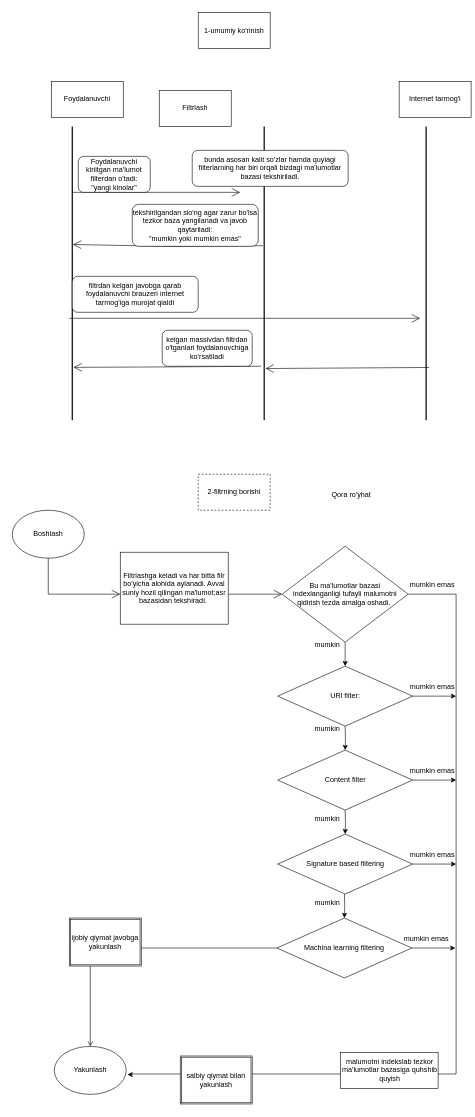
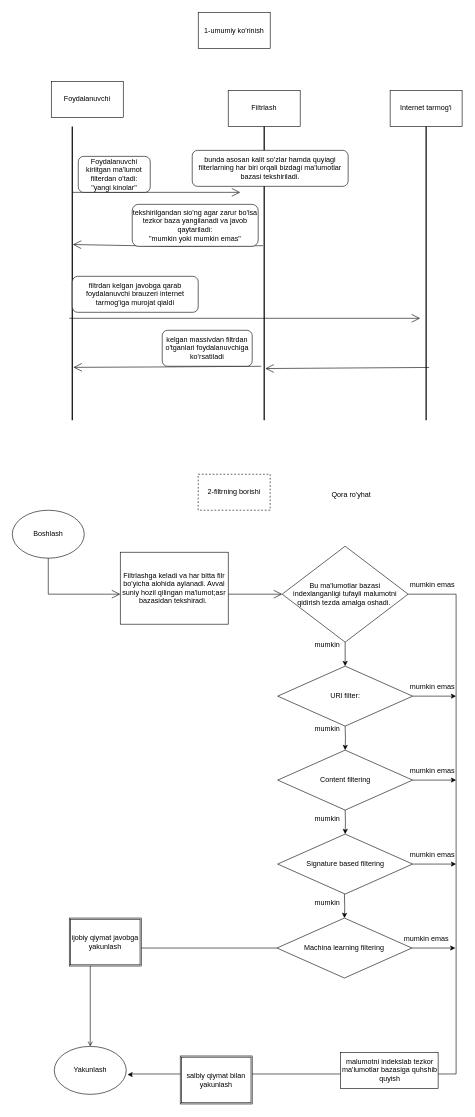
  <mxCell id="0" />
  <mxCell id="1" parent="0" />
  <mxCell id="2" value="Foydalanuvchi" style="rounded=0;whiteSpace=wrap;html=1;" vertex="1" parent="1"><mxGeometry x="85" y="135" width="120" height="60" as="geometry" /></mxCell>
- <mxCell id="3" value="Filtrlash" style="rounded=0;whiteSpace=wrap;html=1;" vertex="1" parent="1"><mxGeometry x="265" y="150" width="120" height="60" as="geometry" /></mxCell>
- <mxCell id="4" value="Internet tarmog'i" style="rounded=0;whiteSpace=wrap;html=1;" vertex="1" parent="1"><mxGeometry x="665" y="135" width="120" height="60" as="geometry" /></mxCell>
+ <mxCell id="3" value="Filtrlash" style="rounded=0;whiteSpace=wrap;html=1;" vertex="1" parent="1"><mxGeometry x="380" y="150" width="120" height="60" as="geometry" /></mxCell>
+ <mxCell id="4" value="Internet tarmog'i" style="rounded=0;whiteSpace=wrap;html=1;" vertex="1" parent="1"><mxGeometry x="650" y="150" width="120" height="60" as="geometry" /></mxCell>
  <mxCell id="5" value="" style="line;strokeWidth=2;direction=south;html=1;" vertex="1" parent="1"><mxGeometry x="115" y="210" width="10" height="490" as="geometry" /></mxCell>
  <mxCell id="6" value="" style="line;strokeWidth=2;direction=south;html=1;" vertex="1" parent="1"><mxGeometry x="435" y="210" width="10" height="490" as="geometry" /></mxCell>
  <mxCell id="7" value="" style="line;strokeWidth=2;direction=south;html=1;" vertex="1" parent="1"><mxGeometry x="705" y="210" width="10" height="490" as="geometry" /></mxCell>
  <mxCell id="8" value="" style="endArrow=open;endFill=1;endSize=12;html=1;rounded=0;" edge="1" parent="1"><mxGeometry width="160" relative="1" as="geometry"><mxPoint x="120" y="320" as="sourcePoint" /><mxPoint x="400" y="320" as="targetPoint" /></mxGeometry></mxCell>
  <mxCell id="9" value="Foydalanuvchi kiriitgan ma'lumot filterdan o'tadi:&lt;br&gt;&quot;yangi kinolar&quot;" style="rounded=1;whiteSpace=wrap;html=1;" vertex="1" parent="1"><mxGeometry x="130" y="260" width="120" height="60" as="geometry" /></mxCell>
  <mxCell id="10" value="bunda asosan kalit so'zlar hamda quyiagi filterlarning har biri orqali bizdagi ma'lumotlar bazasi tekshiriladi." style="rounded=1;whiteSpace=wrap;html=1;" vertex="1" parent="1"><mxGeometry x="320" y="250" width="260" height="60" as="geometry" /></mxCell>
  <mxCell id="11" value="" style="endArrow=open;endFill=1;endSize=12;html=1;rounded=0;entryX=0.402;entryY=0.4;entryDx=0;entryDy=0;entryPerimeter=0;exitX=0.406;exitY=0.7;exitDx=0;exitDy=0;exitPerimeter=0;" edge="1" parent="1" source="6" target="5"><mxGeometry width="160" relative="1" as="geometry"><mxPoint x="430" y="370" as="sourcePoint" /><mxPoint x="140" y="360" as="targetPoint" /><Array as="points"><mxPoint x="280" y="410" /></Array></mxGeometry></mxCell>
  <mxCell id="12" value="tekshirilgandan sio'ng agar zarur bo'lsa tezkor baza yangilanadi va javob qaytariladi:&lt;br&gt;&quot;mumkin yoki mumkin emas&quot;" style="rounded=1;whiteSpace=wrap;html=1;" vertex="1" parent="1"><mxGeometry x="220" y="340" width="210" height="70" as="geometry" /></mxCell>
  <mxCell id="13" value="" style="endArrow=open;endFill=1;endSize=12;html=1;rounded=0;" edge="1" parent="1"><mxGeometry width="160" relative="1" as="geometry"><mxPoint x="115" y="530" as="sourcePoint" /><mxPoint x="700" y="530" as="targetPoint" /></mxGeometry></mxCell>
  <mxCell id="14" value="filtrdan kelgan javobga qarab foydalanuvchi brauzeri internet tarmog'iga murojat qialdi" style="rounded=1;whiteSpace=wrap;html=1;" vertex="1" parent="1"><mxGeometry x="120" y="460" width="210" height="60" as="geometry" /></mxCell>
  <mxCell id="15" value="" style="endArrow=open;endFill=1;endSize=12;html=1;rounded=0;exitX=0.406;exitY=0.7;exitDx=0;exitDy=0;exitPerimeter=0;entryX=0.824;entryY=0.3;entryDx=0;entryDy=0;entryPerimeter=0;" edge="1" parent="1" target="6"><mxGeometry width="160" relative="1" as="geometry"><mxPoint x="715" y="611.96" as="sourcePoint" /><mxPoint x="450" y="613" as="targetPoint" /><Array as="points"><mxPoint x="557" y="613.02" /></Array></mxGeometry></mxCell>
  <mxCell id="16" value="" style="endArrow=open;endFill=1;endSize=12;html=1;rounded=0;exitX=0.406;exitY=0.7;exitDx=0;exitDy=0;exitPerimeter=0;entryX=0.82;entryY=0.3;entryDx=0;entryDy=0;entryPerimeter=0;" edge="1" parent="1" target="5"><mxGeometry width="160" relative="1" as="geometry"><mxPoint x="435" y="610" as="sourcePoint" /><mxPoint x="170" y="611.04" as="targetPoint" /><Array as="points"><mxPoint x="277" y="611.06" /></Array></mxGeometry></mxCell>
  <mxCell id="17" value="kelgan massivdan filtrdan o'tganlari foydalanuvchiga ko'rsatiladi" style="rounded=1;whiteSpace=wrap;html=1;" vertex="1" parent="1"><mxGeometry x="270" y="550" width="150" height="60" as="geometry" /></mxCell>
  <mxCell id="18" value="1-umumiy ko'rinish" style="rounded=0;whiteSpace=wrap;html=1;" vertex="1" parent="1"><mxGeometry x="330" y="20" width="120" height="60" as="geometry" /></mxCell>
  <mxCell id="19" value="2-filtrning borishi" style="rounded=0;whiteSpace=wrap;html=1;dashed=1;" vertex="1" parent="1"><mxGeometry x="330" y="790" width="120" height="60" as="geometry" /></mxCell>
  <mxCell id="20" value="Boshlash" style="ellipse;whiteSpace=wrap;html=1;" vertex="1" parent="1"><mxGeometry x="20" y="850" width="120" height="80" as="geometry" /></mxCell>
  <mxCell id="21" value="" style="endArrow=open;endFill=1;endSize=12;html=1;rounded=0;exitX=0.5;exitY=1;exitDx=0;exitDy=0;" edge="1" parent="1" source="20"><mxGeometry width="160" relative="1" as="geometry"><mxPoint x="40" y="990" as="sourcePoint" /><mxPoint x="200" y="990" as="targetPoint" /><Array as="points"><mxPoint x="80" y="990" /></Array></mxGeometry></mxCell>
  <mxCell id="22" value="Filtrlashga keladi va har bitta filr bo'yicha alohida aylanadi. Avval suniy hozil qilingan ma'lumot;asr bazasidan tekshiradi.&amp;nbsp;" style="whiteSpace=wrap;html=1;" vertex="1" parent="1"><mxGeometry x="200" y="920" width="180" height="120" as="geometry" /></mxCell>
  <mxCell id="23" value="" style="endArrow=open;endFill=1;endSize=12;html=1;rounded=0;" edge="1" parent="1"><mxGeometry width="160" relative="1" as="geometry"><mxPoint x="380" y="990" as="sourcePoint" /><mxPoint x="470" y="990" as="targetPoint" /></mxGeometry></mxCell>
  <mxCell id="24" style="edgeStyle=orthogonalEdgeStyle;rounded=0;orthogonalLoop=1;jettySize=auto;html=1;entryX=1.017;entryY=0.588;entryDx=0;entryDy=0;entryPerimeter=0;" edge="1" parent="1" source="26" target="28"><mxGeometry relative="1" as="geometry"><mxPoint x="760" y="1310" as="targetPoint" /><Array as="points"><mxPoint x="760" y="990" /><mxPoint x="760" y="1790" /><mxPoint x="220" y="1790" /><mxPoint x="220" y="1791" /></Array></mxGeometry></mxCell>
  <mxCell id="25" style="edgeStyle=orthogonalEdgeStyle;rounded=0;orthogonalLoop=1;jettySize=auto;html=1;entryX=0.5;entryY=0;entryDx=0;entryDy=0;" edge="1" parent="1" source="26" target="31"><mxGeometry relative="1" as="geometry" /></mxCell>
  <mxCell id="26" value="Bu ma'lumotlar bazasi &lt;br&gt;indexlanganligi tufayli malumotni qidirish tezda amalga oshadi.&amp;nbsp;&lt;br&gt;" style="rhombus;whiteSpace=wrap;html=1;" vertex="1" parent="1"><mxGeometry x="470" y="910" width="210" height="160" as="geometry" /></mxCell>
  <mxCell id="27" value="Qora ro'yhat" style="text;html=1;align=center;verticalAlign=middle;resizable=0;points=[];autosize=1;strokeColor=none;fillColor=none;" vertex="1" parent="1"><mxGeometry x="540" y="810" width="90" height="30" as="geometry" /></mxCell>
  <mxCell id="28" value="Yakunlash" style="ellipse;whiteSpace=wrap;html=1;" vertex="1" parent="1"><mxGeometry x="90" y="1744" width="120" height="80" as="geometry" /></mxCell>
  <mxCell id="29" value="mumkin emas" style="text;html=1;align=center;verticalAlign=middle;resizable=0;points=[];autosize=1;strokeColor=none;fillColor=none;" vertex="1" parent="1"><mxGeometry x="670" y="960" width="100" height="30" as="geometry" /></mxCell>
  <mxCell id="30" style="edgeStyle=orthogonalEdgeStyle;rounded=0;orthogonalLoop=1;jettySize=auto;html=1;" edge="1" parent="1" source="31"><mxGeometry relative="1" as="geometry"><mxPoint x="760" y="1160" as="targetPoint" /></mxGeometry></mxCell>
  <mxCell id="31" value="URl filter:" style="rhombus;whiteSpace=wrap;html=1;" vertex="1" parent="1"><mxGeometry x="462.5" y="1110" width="225" height="100" as="geometry" /></mxCell>
  <mxCell id="32" value="mumkin emas" style="text;html=1;align=center;verticalAlign=middle;resizable=0;points=[];autosize=1;strokeColor=none;fillColor=none;" vertex="1" parent="1"><mxGeometry x="670" y="1129" width="100" height="30" as="geometry" /></mxCell>
  <mxCell id="33" style="edgeStyle=orthogonalEdgeStyle;rounded=0;orthogonalLoop=1;jettySize=auto;html=1;entryX=0.5;entryY=0;entryDx=0;entryDy=0;" edge="1" parent="1" target="35"><mxGeometry relative="1" as="geometry"><mxPoint x="575" y="1210" as="sourcePoint" /></mxGeometry></mxCell>
  <mxCell id="34" style="edgeStyle=orthogonalEdgeStyle;rounded=0;orthogonalLoop=1;jettySize=auto;html=1;" edge="1" parent="1" source="35"><mxGeometry relative="1" as="geometry"><mxPoint x="760" y="1300" as="targetPoint" /></mxGeometry></mxCell>
- <mxCell id="35" value="Content filter" style="rhombus;whiteSpace=wrap;html=1;" vertex="1" parent="1"><mxGeometry x="462.5" y="1250" width="225" height="100" as="geometry" /></mxCell>
+ <mxCell id="35" value="Content filtering" style="rhombus;whiteSpace=wrap;html=1;" vertex="1" parent="1"><mxGeometry x="462.5" y="1250" width="225" height="100" as="geometry" /></mxCell>
  <mxCell id="36" value="mumkin emas" style="text;html=1;align=center;verticalAlign=middle;resizable=0;points=[];autosize=1;strokeColor=none;fillColor=none;" vertex="1" parent="1"><mxGeometry x="670" y="1270" width="100" height="30" as="geometry" /></mxCell>
  <mxCell id="37" style="edgeStyle=orthogonalEdgeStyle;rounded=0;orthogonalLoop=1;jettySize=auto;html=1;entryX=0.5;entryY=0;entryDx=0;entryDy=0;" edge="1" parent="1" target="39"><mxGeometry relative="1" as="geometry"><mxPoint x="575" y="1350" as="sourcePoint" /></mxGeometry></mxCell>
  <mxCell id="38" style="edgeStyle=orthogonalEdgeStyle;rounded=0;orthogonalLoop=1;jettySize=auto;html=1;" edge="1" parent="1" source="39"><mxGeometry relative="1" as="geometry"><mxPoint x="760" y="1440" as="targetPoint" /></mxGeometry></mxCell>
  <mxCell id="39" value="Signature based filtering" style="rhombus;whiteSpace=wrap;html=1;" vertex="1" parent="1"><mxGeometry x="462.5" y="1390" width="225" height="100" as="geometry" /></mxCell>
  <mxCell id="40" value="mumkin emas" style="text;html=1;align=center;verticalAlign=middle;resizable=0;points=[];autosize=1;strokeColor=none;fillColor=none;" vertex="1" parent="1"><mxGeometry x="670" y="1410" width="100" height="30" as="geometry" /></mxCell>
  <mxCell id="41" style="edgeStyle=orthogonalEdgeStyle;rounded=0;orthogonalLoop=1;jettySize=auto;html=1;entryX=0.5;entryY=0;entryDx=0;entryDy=0;" edge="1" parent="1" target="44"><mxGeometry relative="1" as="geometry"><mxPoint x="573.75" y="1490" as="sourcePoint" /></mxGeometry></mxCell>
  <mxCell id="42" style="edgeStyle=orthogonalEdgeStyle;rounded=0;orthogonalLoop=1;jettySize=auto;html=1;" edge="1" parent="1" source="44"><mxGeometry relative="1" as="geometry"><mxPoint x="758.75" y="1580" as="targetPoint" /></mxGeometry></mxCell>
  <mxCell id="43" style="edgeStyle=orthogonalEdgeStyle;rounded=0;orthogonalLoop=1;jettySize=auto;html=1;entryX=0.5;entryY=0;entryDx=0;entryDy=0;endArrow=open;" edge="1" parent="1" source="44" target="28"><mxGeometry relative="1" as="geometry" /></mxCell>
  <mxCell id="44" value="Machina learning filtering" style="rhombus;whiteSpace=wrap;html=1;" vertex="1" parent="1"><mxGeometry x="461.25" y="1530" width="225" height="100" as="geometry" /></mxCell>
  <mxCell id="45" value="mumkin emas" style="text;html=1;align=center;verticalAlign=middle;resizable=0;points=[];autosize=1;strokeColor=none;fillColor=none;" vertex="1" parent="1"><mxGeometry x="660" y="1550" width="100" height="30" as="geometry" /></mxCell>
  <mxCell id="46" value="mumkin" style="text;html=1;align=center;verticalAlign=middle;resizable=0;points=[];autosize=1;strokeColor=none;fillColor=none;" vertex="1" parent="1"><mxGeometry x="510" y="1060" width="70" height="30" as="geometry" /></mxCell>
  <mxCell id="47" value="mumkin" style="text;html=1;align=center;verticalAlign=middle;resizable=0;points=[];autosize=1;strokeColor=none;fillColor=none;" vertex="1" parent="1"><mxGeometry x="510" y="1200" width="70" height="30" as="geometry" /></mxCell>
  <mxCell id="48" value="mumkin" style="text;html=1;align=center;verticalAlign=middle;resizable=0;points=[];autosize=1;strokeColor=none;fillColor=none;" vertex="1" parent="1"><mxGeometry x="510" y="1350" width="70" height="30" as="geometry" /></mxCell>
  <mxCell id="49" value="mumkin" style="text;html=1;align=center;verticalAlign=middle;resizable=0;points=[];autosize=1;strokeColor=none;fillColor=none;" vertex="1" parent="1"><mxGeometry x="510" y="1490" width="70" height="30" as="geometry" /></mxCell>
  <mxCell id="50" value="ijobiy qiymat javobga yakunlash" style="shape=ext;double=1;rounded=0;whiteSpace=wrap;html=1;" vertex="1" parent="1"><mxGeometry x="115" y="1530" width="120" height="80" as="geometry" /></mxCell>
  <mxCell id="51" value="salbiy qiymat bilan yakunlash" style="shape=ext;double=1;rounded=0;whiteSpace=wrap;html=1;" vertex="1" parent="1"><mxGeometry x="300" y="1760" width="120" height="80" as="geometry" /></mxCell>
  <mxCell id="52" value="malumotni indekslab tezkor ma'lumotlar bazasiga quhshib quyish" style="whiteSpace=wrap;html=1;" vertex="1" parent="1"><mxGeometry x="567.5" y="1754" width="162.5" height="60" as="geometry" /></mxCell>
